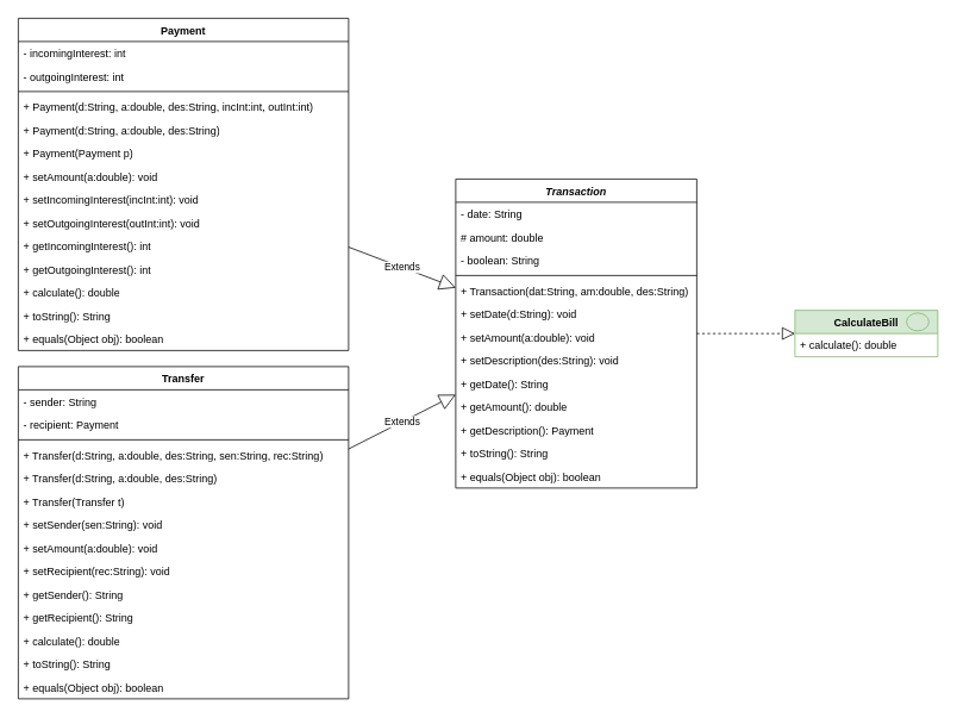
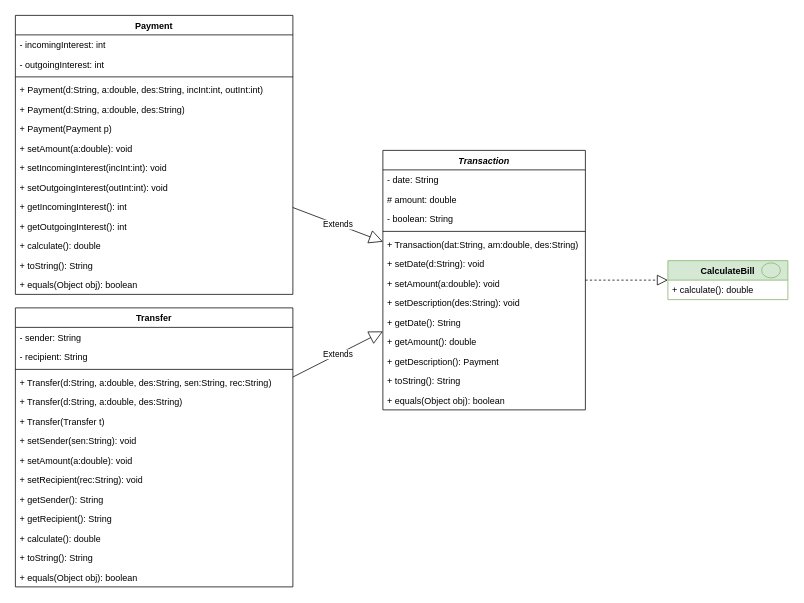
  <mxCell id="0" />
  <mxCell id="1" parent="0" />
  <mxCell id="2" value="&lt;i&gt;Transaction&lt;/i&gt;" style="swimlane;fontStyle=1;align=center;verticalAlign=top;childLayout=stackLayout;horizontal=1;startSize=26;horizontalStack=0;resizeParent=1;resizeParentMax=0;resizeLast=0;collapsible=1;marginBottom=0;whiteSpace=wrap;html=1;" parent="1" vertex="1"><mxGeometry x="510" y="200" width="270" height="346" as="geometry"><mxRectangle x="250" y="680" width="100" height="30" as="alternateBounds" /></mxGeometry></mxCell>
  <mxCell id="3" value="- date: String" style="text;strokeColor=none;fillColor=none;align=left;verticalAlign=top;spacingLeft=4;spacingRight=4;overflow=hidden;rotatable=0;points=[[0,0.5],[1,0.5]];portConstraint=eastwest;whiteSpace=wrap;html=1;" parent="2" vertex="1"><mxGeometry y="26" width="270" height="26" as="geometry" /></mxCell>
  <mxCell id="4" value="# amount: double" style="text;strokeColor=none;fillColor=none;align=left;verticalAlign=top;spacingLeft=4;spacingRight=4;overflow=hidden;rotatable=0;points=[[0,0.5],[1,0.5]];portConstraint=eastwest;whiteSpace=wrap;html=1;" parent="2" vertex="1"><mxGeometry y="52" width="270" height="26" as="geometry" /></mxCell>
  <mxCell id="5" value="- boolean: String" style="text;strokeColor=none;fillColor=none;align=left;verticalAlign=top;spacingLeft=4;spacingRight=4;overflow=hidden;rotatable=0;points=[[0,0.5],[1,0.5]];portConstraint=eastwest;whiteSpace=wrap;html=1;" parent="2" vertex="1"><mxGeometry y="78" width="270" height="26" as="geometry" /></mxCell>
  <mxCell id="6" value="" style="line;strokeWidth=1;fillColor=none;align=left;verticalAlign=middle;spacingTop=-1;spacingLeft=3;spacingRight=3;rotatable=0;labelPosition=right;points=[];portConstraint=eastwest;strokeColor=inherit;" parent="2" vertex="1"><mxGeometry y="104" width="270" height="8" as="geometry" /></mxCell>
  <mxCell id="7" value="+ Transaction(dat:String, am:double, des:String)" style="text;strokeColor=none;fillColor=none;align=left;verticalAlign=top;spacingLeft=4;spacingRight=4;overflow=hidden;rotatable=0;points=[[0,0.5],[1,0.5]];portConstraint=eastwest;whiteSpace=wrap;html=1;" parent="2" vertex="1"><mxGeometry y="112" width="270" height="26" as="geometry" /></mxCell>
  <mxCell id="8" value="+ setDate(d:String): void" style="text;strokeColor=none;fillColor=none;align=left;verticalAlign=top;spacingLeft=4;spacingRight=4;overflow=hidden;rotatable=0;points=[[0,0.5],[1,0.5]];portConstraint=eastwest;whiteSpace=wrap;html=1;" parent="2" vertex="1"><mxGeometry y="138" width="270" height="26" as="geometry" /></mxCell>
  <mxCell id="9" value="+ setAmount(a:double): void" style="text;strokeColor=none;fillColor=none;align=left;verticalAlign=top;spacingLeft=4;spacingRight=4;overflow=hidden;rotatable=0;points=[[0,0.5],[1,0.5]];portConstraint=eastwest;whiteSpace=wrap;html=1;" parent="2" vertex="1"><mxGeometry y="164" width="270" height="26" as="geometry" /></mxCell>
  <mxCell id="10" value="+ setDescription(des:String): void" style="text;strokeColor=none;fillColor=none;align=left;verticalAlign=top;spacingLeft=4;spacingRight=4;overflow=hidden;rotatable=0;points=[[0,0.5],[1,0.5]];portConstraint=eastwest;whiteSpace=wrap;html=1;" parent="2" vertex="1"><mxGeometry y="190" width="270" height="26" as="geometry" /></mxCell>
  <mxCell id="11" value="+ getDate(): String" style="text;strokeColor=none;fillColor=none;align=left;verticalAlign=top;spacingLeft=4;spacingRight=4;overflow=hidden;rotatable=0;points=[[0,0.5],[1,0.5]];portConstraint=eastwest;whiteSpace=wrap;html=1;" parent="2" vertex="1"><mxGeometry y="216" width="270" height="26" as="geometry" /></mxCell>
  <mxCell id="12" value="+ getAmount(): double" style="text;strokeColor=none;fillColor=none;align=left;verticalAlign=top;spacingLeft=4;spacingRight=4;overflow=hidden;rotatable=0;points=[[0,0.5],[1,0.5]];portConstraint=eastwest;whiteSpace=wrap;html=1;" parent="2" vertex="1"><mxGeometry y="242" width="270" height="26" as="geometry" /></mxCell>
  <mxCell id="13" value="+ getDescription(): Payment" style="text;strokeColor=none;fillColor=none;align=left;verticalAlign=top;spacingLeft=4;spacingRight=4;overflow=hidden;rotatable=0;points=[[0,0.5],[1,0.5]];portConstraint=eastwest;whiteSpace=wrap;html=1;" parent="2" vertex="1"><mxGeometry y="268" width="270" height="26" as="geometry" /></mxCell>
  <mxCell id="14" value="+ toString(): String" style="text;strokeColor=none;fillColor=none;align=left;verticalAlign=top;spacingLeft=4;spacingRight=4;overflow=hidden;rotatable=0;points=[[0,0.5],[1,0.5]];portConstraint=eastwest;whiteSpace=wrap;html=1;" parent="2" vertex="1"><mxGeometry y="294" width="270" height="26" as="geometry" /></mxCell>
  <mxCell id="15" value="+ equals(Object obj): boolean" style="text;strokeColor=none;fillColor=none;align=left;verticalAlign=top;spacingLeft=4;spacingRight=4;overflow=hidden;rotatable=0;points=[[0,0.5],[1,0.5]];portConstraint=eastwest;whiteSpace=wrap;html=1;" parent="2" vertex="1"><mxGeometry y="320" width="270" height="26" as="geometry" /></mxCell>
  <mxCell id="16" value="" style="endArrow=block;dashed=1;endFill=0;endSize=12;html=1;rounded=0;" parent="1" source="2" target="18" edge="1"><mxGeometry width="160" relative="1" as="geometry"><mxPoint x="770" y="150" as="sourcePoint" /><mxPoint x="890" y="243" as="targetPoint" /></mxGeometry></mxCell>
  <mxCell id="17" value="" style="group" parent="1" vertex="1" connectable="0"><mxGeometry x="890" y="347" width="160" height="52" as="geometry" /></mxCell>
  <mxCell id="18" value="CalculateBill" style="swimlane;fontStyle=1;align=center;verticalAlign=top;childLayout=stackLayout;horizontal=1;startSize=26;horizontalStack=0;resizeParent=1;resizeParentMax=0;resizeLast=0;collapsible=1;marginBottom=0;whiteSpace=wrap;html=1;fillColor=#D5E8D4;strokeColor=#82b366;" parent="17" vertex="1"><mxGeometry width="160" height="52" as="geometry" /></mxCell>
  <mxCell id="19" value="+ calculate(): double" style="text;strokeColor=none;fillColor=none;align=left;verticalAlign=top;spacingLeft=4;spacingRight=4;overflow=hidden;rotatable=0;points=[[0,0.5],[1,0.5]];portConstraint=eastwest;whiteSpace=wrap;html=1;" parent="18" vertex="1"><mxGeometry y="26" width="160" height="26" as="geometry" /></mxCell>
  <mxCell id="20" value="" style="ellipse;whiteSpace=wrap;html=1;fillColor=#d5e8d4;strokeColor=#82b366;" parent="17" vertex="1"><mxGeometry x="125" y="3" width="25" height="20" as="geometry" /></mxCell>
  <mxCell id="21" value="Payment" style="swimlane;fontStyle=1;align=center;verticalAlign=top;childLayout=stackLayout;horizontal=1;startSize=26;horizontalStack=0;resizeParent=1;resizeParentMax=0;resizeLast=0;collapsible=1;marginBottom=0;whiteSpace=wrap;html=1;" parent="1" vertex="1"><mxGeometry x="20" y="20" width="370" height="372" as="geometry" /></mxCell>
  <mxCell id="22" value="- incomingInterest: int" style="text;strokeColor=none;fillColor=none;align=left;verticalAlign=top;spacingLeft=4;spacingRight=4;overflow=hidden;rotatable=0;points=[[0,0.5],[1,0.5]];portConstraint=eastwest;whiteSpace=wrap;html=1;" parent="21" vertex="1"><mxGeometry y="26" width="370" height="26" as="geometry" /></mxCell>
  <mxCell id="23" value="- outgoingInterest: int" style="text;strokeColor=none;fillColor=none;align=left;verticalAlign=top;spacingLeft=4;spacingRight=4;overflow=hidden;rotatable=0;points=[[0,0.5],[1,0.5]];portConstraint=eastwest;whiteSpace=wrap;html=1;" parent="21" vertex="1"><mxGeometry y="52" width="370" height="26" as="geometry" /></mxCell>
  <mxCell id="24" value="" style="line;strokeWidth=1;fillColor=none;align=left;verticalAlign=middle;spacingTop=-1;spacingLeft=3;spacingRight=3;rotatable=0;labelPosition=right;points=[];portConstraint=eastwest;strokeColor=inherit;" parent="21" vertex="1"><mxGeometry y="78" width="370" height="8" as="geometry" /></mxCell>
  <mxCell id="25" value="+ Payment(d:String, a:double, des:String, incInt:int, outInt:int)" style="text;strokeColor=none;fillColor=none;align=left;verticalAlign=top;spacingLeft=4;spacingRight=4;overflow=hidden;rotatable=0;points=[[0,0.5],[1,0.5]];portConstraint=eastwest;whiteSpace=wrap;html=1;" vertex="1" parent="21"><mxGeometry y="86" width="370" height="26" as="geometry" /></mxCell>
  <mxCell id="26" value="+ Payment(d:String, a:double, des:String)" style="text;strokeColor=none;fillColor=none;align=left;verticalAlign=top;spacingLeft=4;spacingRight=4;overflow=hidden;rotatable=0;points=[[0,0.5],[1,0.5]];portConstraint=eastwest;whiteSpace=wrap;html=1;" vertex="1" parent="21"><mxGeometry y="112" width="370" height="26" as="geometry" /></mxCell>
  <mxCell id="27" value="+ Payment(Payment p)" style="text;strokeColor=none;fillColor=none;align=left;verticalAlign=top;spacingLeft=4;spacingRight=4;overflow=hidden;rotatable=0;points=[[0,0.5],[1,0.5]];portConstraint=eastwest;whiteSpace=wrap;html=1;" vertex="1" parent="21"><mxGeometry y="138" width="370" height="26" as="geometry" /></mxCell>
  <mxCell id="28" value="+ setAmount(a:double): void" style="text;strokeColor=none;fillColor=none;align=left;verticalAlign=top;spacingLeft=4;spacingRight=4;overflow=hidden;rotatable=0;points=[[0,0.5],[1,0.5]];portConstraint=eastwest;whiteSpace=wrap;html=1;" vertex="1" parent="21"><mxGeometry y="164" width="370" height="26" as="geometry" /></mxCell>
  <mxCell id="29" value="+ setIncomingInterest(incInt:int): void" style="text;strokeColor=none;fillColor=none;align=left;verticalAlign=top;spacingLeft=4;spacingRight=4;overflow=hidden;rotatable=0;points=[[0,0.5],[1,0.5]];portConstraint=eastwest;whiteSpace=wrap;html=1;" parent="21" vertex="1"><mxGeometry y="190" width="370" height="26" as="geometry" /></mxCell>
  <mxCell id="30" value="+ setOutgoingInterest(outInt:int): void" style="text;strokeColor=none;fillColor=none;align=left;verticalAlign=top;spacingLeft=4;spacingRight=4;overflow=hidden;rotatable=0;points=[[0,0.5],[1,0.5]];portConstraint=eastwest;whiteSpace=wrap;html=1;" parent="21" vertex="1"><mxGeometry y="216" width="370" height="26" as="geometry" /></mxCell>
  <mxCell id="31" value="+ getIncomingInterest(): int" style="text;strokeColor=none;fillColor=none;align=left;verticalAlign=top;spacingLeft=4;spacingRight=4;overflow=hidden;rotatable=0;points=[[0,0.5],[1,0.5]];portConstraint=eastwest;whiteSpace=wrap;html=1;" parent="21" vertex="1"><mxGeometry y="242" width="370" height="26" as="geometry" /></mxCell>
  <mxCell id="32" value="+ getOutgoingInterest(): int" style="text;strokeColor=none;fillColor=none;align=left;verticalAlign=top;spacingLeft=4;spacingRight=4;overflow=hidden;rotatable=0;points=[[0,0.5],[1,0.5]];portConstraint=eastwest;whiteSpace=wrap;html=1;" parent="21" vertex="1"><mxGeometry y="268" width="370" height="26" as="geometry" /></mxCell>
  <mxCell id="33" value="+ calculate(): double" style="text;strokeColor=none;fillColor=none;align=left;verticalAlign=top;spacingLeft=4;spacingRight=4;overflow=hidden;rotatable=0;points=[[0,0.5],[1,0.5]];portConstraint=eastwest;whiteSpace=wrap;html=1;" vertex="1" parent="21"><mxGeometry y="294" width="370" height="26" as="geometry" /></mxCell>
  <mxCell id="34" value="+ toString(): String" style="text;strokeColor=none;fillColor=none;align=left;verticalAlign=top;spacingLeft=4;spacingRight=4;overflow=hidden;rotatable=0;points=[[0,0.5],[1,0.5]];portConstraint=eastwest;whiteSpace=wrap;html=1;" vertex="1" parent="21"><mxGeometry y="320" width="370" height="26" as="geometry" /></mxCell>
  <mxCell id="35" value="+ equals(Object obj): boolean" style="text;strokeColor=none;fillColor=none;align=left;verticalAlign=top;spacingLeft=4;spacingRight=4;overflow=hidden;rotatable=0;points=[[0,0.5],[1,0.5]];portConstraint=eastwest;whiteSpace=wrap;html=1;" vertex="1" parent="21"><mxGeometry y="346" width="370" height="26" as="geometry" /></mxCell>
  <mxCell id="36" value="Extends" style="endArrow=block;endSize=16;endFill=0;html=1;rounded=0;" parent="1" source="21" target="2" edge="1"><mxGeometry width="160" relative="1" as="geometry"><mxPoint x="340" y="150" as="sourcePoint" /><mxPoint x="500" y="150" as="targetPoint" /></mxGeometry></mxCell>
  <mxCell id="37" value="Extends" style="endArrow=block;endSize=16;endFill=0;html=1;rounded=0;" parent="1" source="38" target="2" edge="1"><mxGeometry width="160" relative="1" as="geometry"><mxPoint x="340" y="412.61" as="sourcePoint" /><mxPoint x="625" y="360" as="targetPoint" /></mxGeometry></mxCell>
  <mxCell id="38" value="Transfer" style="swimlane;fontStyle=1;align=center;verticalAlign=top;childLayout=stackLayout;horizontal=1;startSize=26;horizontalStack=0;resizeParent=1;resizeParentMax=0;resizeLast=0;collapsible=1;marginBottom=0;whiteSpace=wrap;html=1;" vertex="1" parent="1"><mxGeometry x="20" y="410" width="370" height="372" as="geometry" /></mxCell>
  <mxCell id="39" value="- sender: String" style="text;strokeColor=none;fillColor=none;align=left;verticalAlign=top;spacingLeft=4;spacingRight=4;overflow=hidden;rotatable=0;points=[[0,0.5],[1,0.5]];portConstraint=eastwest;whiteSpace=wrap;html=1;" vertex="1" parent="38"><mxGeometry y="26" width="370" height="26" as="geometry" /></mxCell>
- <mxCell id="40" value="- recipient: Payment" style="text;strokeColor=none;fillColor=none;align=left;verticalAlign=top;spacingLeft=4;spacingRight=4;overflow=hidden;rotatable=0;points=[[0,0.5],[1,0.5]];portConstraint=eastwest;whiteSpace=wrap;html=1;" vertex="1" parent="38"><mxGeometry y="52" width="370" height="26" as="geometry" /></mxCell>
+ <mxCell id="40" value="- recipient: String" style="text;strokeColor=none;fillColor=none;align=left;verticalAlign=top;spacingLeft=4;spacingRight=4;overflow=hidden;rotatable=0;points=[[0,0.5],[1,0.5]];portConstraint=eastwest;whiteSpace=wrap;html=1;" vertex="1" parent="38"><mxGeometry y="52" width="370" height="26" as="geometry" /></mxCell>
  <mxCell id="41" value="" style="line;strokeWidth=1;fillColor=none;align=left;verticalAlign=middle;spacingTop=-1;spacingLeft=3;spacingRight=3;rotatable=0;labelPosition=right;points=[];portConstraint=eastwest;strokeColor=inherit;" vertex="1" parent="38"><mxGeometry y="78" width="370" height="8" as="geometry" /></mxCell>
  <mxCell id="42" value="+ Transfer(d:String, a:double, des:String, sen:String, rec:String)" style="text;strokeColor=none;fillColor=none;align=left;verticalAlign=top;spacingLeft=4;spacingRight=4;overflow=hidden;rotatable=0;points=[[0,0.5],[1,0.5]];portConstraint=eastwest;whiteSpace=wrap;html=1;" vertex="1" parent="38"><mxGeometry y="86" width="370" height="26" as="geometry" /></mxCell>
  <mxCell id="43" value="+ Transfer(d:String, a:double, des:String)" style="text;strokeColor=none;fillColor=none;align=left;verticalAlign=top;spacingLeft=4;spacingRight=4;overflow=hidden;rotatable=0;points=[[0,0.5],[1,0.5]];portConstraint=eastwest;whiteSpace=wrap;html=1;" vertex="1" parent="38"><mxGeometry y="112" width="370" height="26" as="geometry" /></mxCell>
  <mxCell id="44" value="+ Transfer(Transfer t)" style="text;strokeColor=none;fillColor=none;align=left;verticalAlign=top;spacingLeft=4;spacingRight=4;overflow=hidden;rotatable=0;points=[[0,0.5],[1,0.5]];portConstraint=eastwest;whiteSpace=wrap;html=1;" vertex="1" parent="38"><mxGeometry y="138" width="370" height="26" as="geometry" /></mxCell>
  <mxCell id="45" value="+ setSender(sen:String): void" style="text;strokeColor=none;fillColor=none;align=left;verticalAlign=top;spacingLeft=4;spacingRight=4;overflow=hidden;rotatable=0;points=[[0,0.5],[1,0.5]];portConstraint=eastwest;whiteSpace=wrap;html=1;" vertex="1" parent="38"><mxGeometry y="164" width="370" height="26" as="geometry" /></mxCell>
  <mxCell id="46" value="+ setAmount(a:double): void" style="text;strokeColor=none;fillColor=none;align=left;verticalAlign=top;spacingLeft=4;spacingRight=4;overflow=hidden;rotatable=0;points=[[0,0.5],[1,0.5]];portConstraint=eastwest;whiteSpace=wrap;html=1;" vertex="1" parent="38"><mxGeometry y="190" width="370" height="26" as="geometry" /></mxCell>
  <mxCell id="47" value="+ setRecipient(rec:String): void" style="text;strokeColor=none;fillColor=none;align=left;verticalAlign=top;spacingLeft=4;spacingRight=4;overflow=hidden;rotatable=0;points=[[0,0.5],[1,0.5]];portConstraint=eastwest;whiteSpace=wrap;html=1;" vertex="1" parent="38"><mxGeometry y="216" width="370" height="26" as="geometry" /></mxCell>
  <mxCell id="48" value="+ getSender(): String" style="text;strokeColor=none;fillColor=none;align=left;verticalAlign=top;spacingLeft=4;spacingRight=4;overflow=hidden;rotatable=0;points=[[0,0.5],[1,0.5]];portConstraint=eastwest;whiteSpace=wrap;html=1;" vertex="1" parent="38"><mxGeometry y="242" width="370" height="26" as="geometry" /></mxCell>
  <mxCell id="49" value="+ getRecipient(): String" style="text;strokeColor=none;fillColor=none;align=left;verticalAlign=top;spacingLeft=4;spacingRight=4;overflow=hidden;rotatable=0;points=[[0,0.5],[1,0.5]];portConstraint=eastwest;whiteSpace=wrap;html=1;" vertex="1" parent="38"><mxGeometry y="268" width="370" height="26" as="geometry" /></mxCell>
  <mxCell id="50" value="+ calculate(): double" style="text;strokeColor=none;fillColor=none;align=left;verticalAlign=top;spacingLeft=4;spacingRight=4;overflow=hidden;rotatable=0;points=[[0,0.5],[1,0.5]];portConstraint=eastwest;whiteSpace=wrap;html=1;" vertex="1" parent="38"><mxGeometry y="294" width="370" height="26" as="geometry" /></mxCell>
  <mxCell id="51" value="+ toString(): String" style="text;strokeColor=none;fillColor=none;align=left;verticalAlign=top;spacingLeft=4;spacingRight=4;overflow=hidden;rotatable=0;points=[[0,0.5],[1,0.5]];portConstraint=eastwest;whiteSpace=wrap;html=1;" vertex="1" parent="38"><mxGeometry y="320" width="370" height="26" as="geometry" /></mxCell>
  <mxCell id="52" value="+ equals(Object obj): boolean" style="text;strokeColor=none;fillColor=none;align=left;verticalAlign=top;spacingLeft=4;spacingRight=4;overflow=hidden;rotatable=0;points=[[0,0.5],[1,0.5]];portConstraint=eastwest;whiteSpace=wrap;html=1;" vertex="1" parent="38"><mxGeometry y="346" width="370" height="26" as="geometry" /></mxCell>
